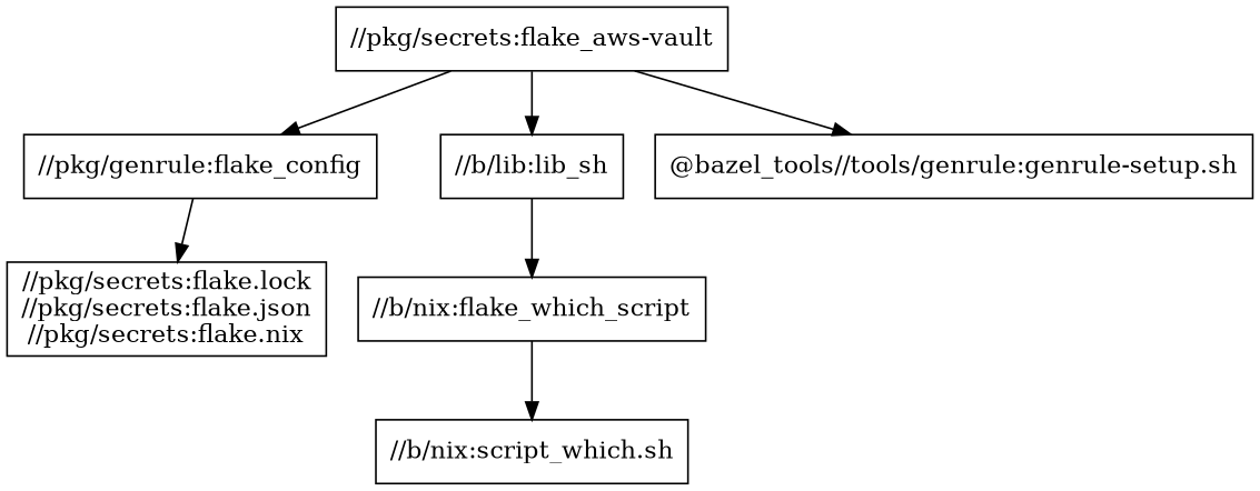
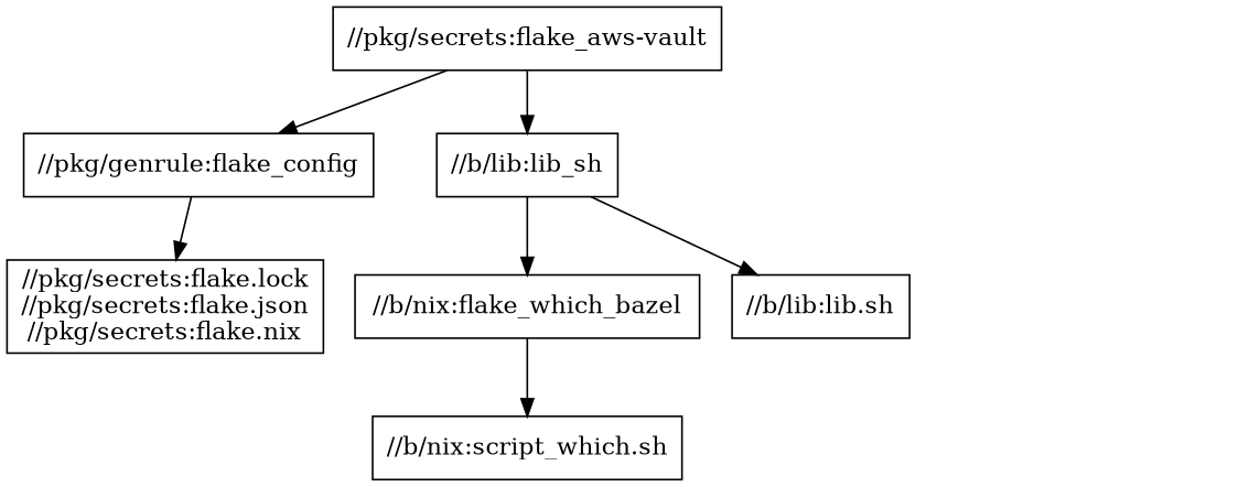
  digraph {
    node [shape=box]
    n1 [label="//pkg/genrule:flake_config"]
    "//pkg/secrets:flake_aws-vault"
    "//b/lib:lib_sh"
-   "@bazel_tools//tools/genrule:genrule-setup.sh"
    "//pkg/secrets:flake.lock\n//pkg/secrets:flake.json\n//pkg/secrets:flake.nix"
    n6 [label="//b/nix:script_which.sh"]
-   "//b/nix:flake_which_script"
+   "//b/nix:flake_which_script" [label="//b/nix:flake_which_bazel"]
+   "//b/lib:lib.sh"
    n1 -> "//pkg/secrets:flake.lock\n//pkg/secrets:flake.json\n//pkg/secrets:flake.nix"
    "//pkg/secrets:flake_aws-vault" -> n1
    "//pkg/secrets:flake_aws-vault" -> "//b/lib:lib_sh"
-   "//pkg/secrets:flake_aws-vault" -> "@bazel_tools//tools/genrule:genrule-setup.sh"
    "//b/lib:lib_sh" -> "//b/nix:flake_which_script"
+   "//b/lib:lib_sh" -> "//b/lib:lib.sh"
    "//b/nix:flake_which_script" -> n6
  }
